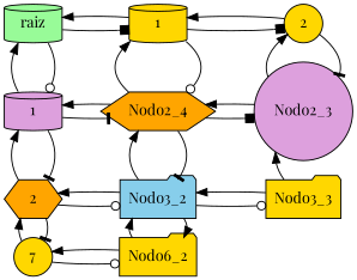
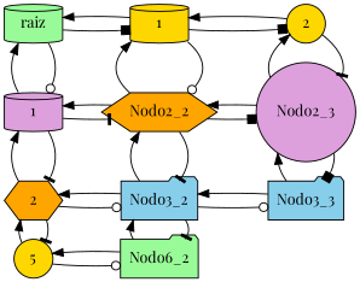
  digraph {
    rankdir=LR
    fontname="Playfair Display"
    node [group=0 shape=cylinder style=filled fillcolor=gold fontname="Playfair Display"]
    edge [fontname="Playfair Display"]
    n1 [label=raiz fillcolor=palegreen]
    n2 [group=2 label=1 fillcolor=plum]
    n3 [group=3 label=2 shape=hexagon fillcolor=orange]
-   n4 [group=6 label=7 shape=circle]
+   n4 [group=6 label=5 shape=circle]
    n5 [label=1]
-   Nodo2_2 [fillcolor=orange group=2 shape=hexagon label=Nodo2_4]
+   Nodo2_2 [fillcolor=orange group=2 shape=hexagon]
    Nodo3_2 [fillcolor=skyblue group=3 shape=folder]
-   Nodo6_2 [group=6 shape=folder]
+   Nodo6_2 [fillcolor=palegreen group=6 shape=folder]
    n9 [label=2 shape=circle]
    Nodo2_3 [fillcolor=plum group=2 shape=circle]
-   Nodo3_3 [group=3 shape=folder]
+   Nodo3_3 [fillcolor=skyblue group=3 shape=folder]
    subgraph sub_1 {
      rank=same
      n1
      n2
      n3
      n4
    }
    subgraph sub_2 {
      rank=same
      n5
      Nodo2_2
      Nodo3_2
      Nodo6_2
    }
    subgraph sub_3 {
      rank=same
      n9
      Nodo2_3
      Nodo3_3
    }
    n1 -> n2 [arrowhead=odot]
    n1 -> n2 [dir=back]
    n1 -> n5 [arrowhead=box]
    n1 -> n5 [dir=back]
    n2 -> n3 [arrowhead=tee]
    n2 -> n3 [dir=back]
    n2 -> Nodo2_2 [arrowhead=tee]
    n2 -> Nodo2_2 [dir=back]
    n3 -> n4 [arrowhead=tee]
    n3 -> n4 [dir=back]
    n3 -> Nodo3_2 [arrowhead=odot]
    n3 -> Nodo3_2 [dir=back]
    n4 -> Nodo6_2 [arrowhead=odot]
    n4 -> Nodo6_2 [dir=back]
    n5 -> Nodo2_2 [arrowhead=odot]
    n5 -> Nodo2_2 [dir=back]
    n5 -> n9 [arrowhead=box]
    n5 -> n9 [dir=back]
    Nodo2_2 -> Nodo3_2 [arrowhead=tee]
    Nodo2_2 -> Nodo3_2 [dir=back]
    Nodo2_2 -> Nodo2_3 [arrowhead=box]
    Nodo2_2 -> Nodo2_3 [dir=back]
-   Nodo3_2 -> Nodo6_2 [arrowhead=normal]
+   Nodo3_2 -> Nodo6_2 [arrowhead=tee]
    Nodo3_2 -> Nodo6_2 [dir=back]
    Nodo3_2 -> Nodo3_3 [arrowhead=odot]
    Nodo3_2 -> Nodo3_3 [dir=back]
    n9 -> Nodo2_3 [arrowhead=tee]
    n9 -> Nodo2_3 [dir=back]
+   Nodo2_3 -> Nodo3_3 [arrowhead=box]
    Nodo2_3 -> Nodo3_3 [dir=back]
  }
